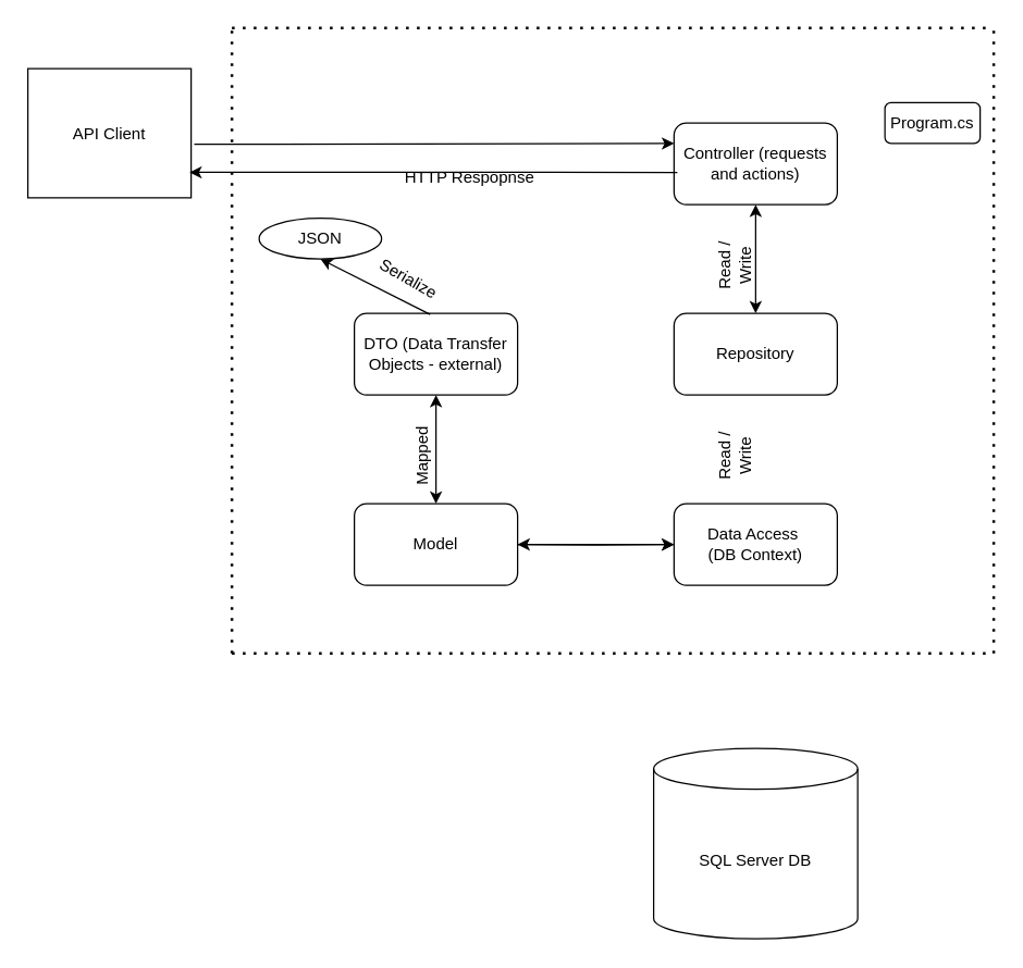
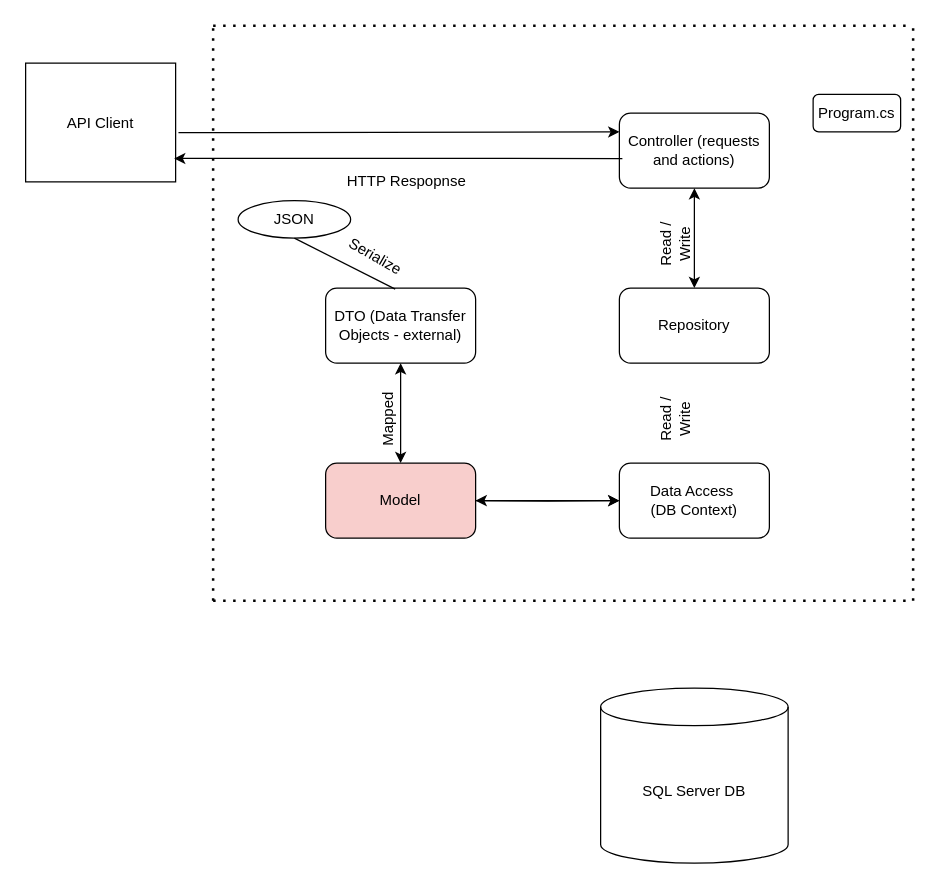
  <mxCell id="0" />
  <mxCell id="1" parent="0" />
  <mxCell id="2" value="SQL Server DB" style="shape=cylinder3;whiteSpace=wrap;html=1;boundedLbl=1;backgroundOutline=1;size=15;" vertex="1" parent="1"><mxGeometry x="480" y="550" width="150" height="140" as="geometry" /></mxCell>
  <mxCell id="3" value="Data Access&amp;nbsp;&lt;br&gt;(DB Context)" style="rounded=1;whiteSpace=wrap;html=1;" vertex="1" parent="1"><mxGeometry x="495" y="370" width="120" height="60" as="geometry" /></mxCell>
  <mxCell id="4" value="" style="endArrow=classic;startArrow=classic;html=1;rounded=0;entryX=0;entryY=0.5;entryDx=0;entryDy=0;" edge="1" parent="1" target="3"><mxGeometry width="50" height="50" relative="1" as="geometry"><mxPoint x="380" y="400" as="sourcePoint" /><mxPoint x="380" y="390" as="targetPoint" /></mxGeometry></mxCell>
  <mxCell id="5" value="" style="edgeStyle=orthogonalEdgeStyle;rounded=0;orthogonalLoop=1;jettySize=auto;html=1;" edge="1" parent="1" target="3"><mxGeometry relative="1" as="geometry"><mxPoint x="380" y="400" as="sourcePoint" /></mxGeometry></mxCell>
- <mxCell id="6" value="Model" style="rounded=1;whiteSpace=wrap;html=1;" vertex="1" parent="1"><mxGeometry x="260" y="370" width="120" height="60" as="geometry" /></mxCell>
+ <mxCell id="6" value="Model" style="rounded=1;whiteSpace=wrap;html=1;fillColor=#f8cecc;" vertex="1" parent="1"><mxGeometry x="260" y="370" width="120" height="60" as="geometry" /></mxCell>
  <mxCell id="7" value="DTO (Data Transfer Objects - external)" style="rounded=1;whiteSpace=wrap;html=1;" vertex="1" parent="1"><mxGeometry x="260" y="230" width="120" height="60" as="geometry" /></mxCell>
  <mxCell id="8" value="Mapped" style="text;html=1;strokeColor=none;fillColor=none;align=center;verticalAlign=middle;whiteSpace=wrap;rounded=0;rotation=-90;" vertex="1" parent="1"><mxGeometry x="280" y="320" width="60" height="30" as="geometry" /></mxCell>
  <mxCell id="9" value="" style="endArrow=classic;startArrow=classic;html=1;rounded=0;exitX=0.5;exitY=0;exitDx=0;exitDy=0;entryX=0.5;entryY=1;entryDx=0;entryDy=0;" edge="1" parent="1" source="6" target="7"><mxGeometry width="50" height="50" relative="1" as="geometry"><mxPoint x="330" y="440" as="sourcePoint" /><mxPoint x="380" y="390" as="targetPoint" /></mxGeometry></mxCell>
  <mxCell id="10" value="Repository" style="rounded=1;whiteSpace=wrap;html=1;" vertex="1" parent="1"><mxGeometry x="495" y="230" width="120" height="60" as="geometry" /></mxCell>
  <mxCell id="11" value="Read / Write" style="text;html=1;strokeColor=none;fillColor=none;align=center;verticalAlign=middle;whiteSpace=wrap;rounded=0;rotation=-90;" vertex="1" parent="1"><mxGeometry x="510" y="320" width="60" height="30" as="geometry" /></mxCell>
  <mxCell id="12" value="Controller (requests and actions)" style="rounded=1;whiteSpace=wrap;html=1;" vertex="1" parent="1"><mxGeometry x="495" y="90" width="120" height="60" as="geometry" /></mxCell>
  <mxCell id="13" value="Read / Write" style="text;html=1;strokeColor=none;fillColor=none;align=center;verticalAlign=middle;whiteSpace=wrap;rounded=0;rotation=-90;" vertex="1" parent="1"><mxGeometry x="510" y="180" width="60" height="30" as="geometry" /></mxCell>
  <mxCell id="14" value="" style="endArrow=classic;startArrow=classic;html=1;rounded=0;exitX=0.5;exitY=0;exitDx=0;exitDy=0;entryX=0.5;entryY=1;entryDx=0;entryDy=0;" edge="1" parent="1" source="10" target="12"><mxGeometry width="50" height="50" relative="1" as="geometry"><mxPoint x="330" y="340" as="sourcePoint" /><mxPoint x="380" y="290" as="targetPoint" /></mxGeometry></mxCell>
  <mxCell id="15" value="Program.cs" style="rounded=1;whiteSpace=wrap;html=1;" vertex="1" parent="1"><mxGeometry x="650" y="75" width="70" height="30" as="geometry" /></mxCell>
  <mxCell id="16" value="API Client" style="rounded=0;whiteSpace=wrap;html=1;" vertex="1" parent="1"><mxGeometry x="20" y="50" width="120" height="95" as="geometry" /></mxCell>
  <mxCell id="17" value="" style="endArrow=classic;html=1;rounded=0;entryX=0;entryY=0.25;entryDx=0;entryDy=0;exitX=1.019;exitY=0.586;exitDx=0;exitDy=0;exitPerimeter=0;" edge="1" parent="1" source="16" target="12"><mxGeometry width="50" height="50" relative="1" as="geometry"><mxPoint x="210" y="98" as="sourcePoint" /><mxPoint x="380" y="290" as="targetPoint" /></mxGeometry></mxCell>
  <mxCell id="18" value="" style="endArrow=classic;html=1;rounded=0;entryX=0.99;entryY=0.803;entryDx=0;entryDy=0;entryPerimeter=0;exitX=0.02;exitY=0.605;exitDx=0;exitDy=0;exitPerimeter=0;" edge="1" parent="1" source="12" target="16"><mxGeometry width="50" height="50" relative="1" as="geometry"><mxPoint x="270" y="250" as="sourcePoint" /><mxPoint x="320" y="200" as="targetPoint" /></mxGeometry></mxCell>
- <mxCell id="19" value="HTTP Respopnse" style="text;html=1;strokeColor=none;fillColor=none;align=center;verticalAlign=middle;whiteSpace=wrap;rounded=0;" vertex="1" parent="1"><mxGeometry x="290" y="115" width="110" height="30" as="geometry" /></mxCell>
+ <mxCell id="19" value="HTTP Respopnse" style="text;html=1;strokeColor=none;fillColor=none;align=center;verticalAlign=middle;whiteSpace=wrap;rounded=0;" vertex="1" parent="1"><mxGeometry x="270" y="130" width="110" height="30" as="geometry" /></mxCell>
  <mxCell id="20" value="JSON" style="ellipse;whiteSpace=wrap;html=1;" vertex="1" parent="1"><mxGeometry x="190" y="160" width="90" height="30" as="geometry" /></mxCell>
- <mxCell id="21" value="" style="endArrow=classic;html=1;rounded=0;entryX=0.5;entryY=1;entryDx=0;entryDy=0;exitX=0.464;exitY=0.014;exitDx=0;exitDy=0;exitPerimeter=0;" edge="1" parent="1" source="7" target="20"><mxGeometry width="50" height="50" relative="1" as="geometry"><mxPoint x="270" y="250" as="sourcePoint" /><mxPoint x="320" y="200" as="targetPoint" /></mxGeometry></mxCell>
+ <mxCell id="21" value="" style="endArrow=none;html=1;rounded=0;entryX=0.5;entryY=1;entryDx=0;entryDy=0;exitX=0.464;exitY=0.014;exitDx=0;exitDy=0;exitPerimeter=0;" edge="1" parent="1" source="7" target="20"><mxGeometry width="50" height="50" relative="1" as="geometry"><mxPoint x="270" y="250" as="sourcePoint" /><mxPoint x="320" y="200" as="targetPoint" /></mxGeometry></mxCell>
  <mxCell id="22" value="Serialize" style="text;html=1;strokeColor=none;fillColor=none;align=center;verticalAlign=middle;whiteSpace=wrap;rounded=0;rotation=30;" vertex="1" parent="1"><mxGeometry x="270" y="190" width="60" height="30" as="geometry" /></mxCell>
  <mxCell id="23" value="" style="endArrow=none;dashed=1;html=1;dashPattern=1 3;strokeWidth=2;rounded=0;" edge="1" parent="1"><mxGeometry width="50" height="50" relative="1" as="geometry"><mxPoint x="170" y="480" as="sourcePoint" /><mxPoint x="730" y="480" as="targetPoint" /></mxGeometry></mxCell>
  <mxCell id="24" value="" style="endArrow=none;dashed=1;html=1;dashPattern=1 3;strokeWidth=2;rounded=0;" edge="1" parent="1"><mxGeometry width="50" height="50" relative="1" as="geometry"><mxPoint x="170" y="20" as="sourcePoint" /><mxPoint x="730" y="20" as="targetPoint" /></mxGeometry></mxCell>
  <mxCell id="25" value="" style="endArrow=none;dashed=1;html=1;dashPattern=1 3;strokeWidth=2;rounded=0;" edge="1" parent="1"><mxGeometry width="50" height="50" relative="1" as="geometry"><mxPoint x="170" y="480" as="sourcePoint" /><mxPoint x="170" y="20" as="targetPoint" /></mxGeometry></mxCell>
  <mxCell id="26" value="" style="endArrow=none;dashed=1;html=1;dashPattern=1 3;strokeWidth=2;rounded=0;" edge="1" parent="1"><mxGeometry width="50" height="50" relative="1" as="geometry"><mxPoint x="730" y="480" as="sourcePoint" /><mxPoint x="730" y="20" as="targetPoint" /></mxGeometry></mxCell>
